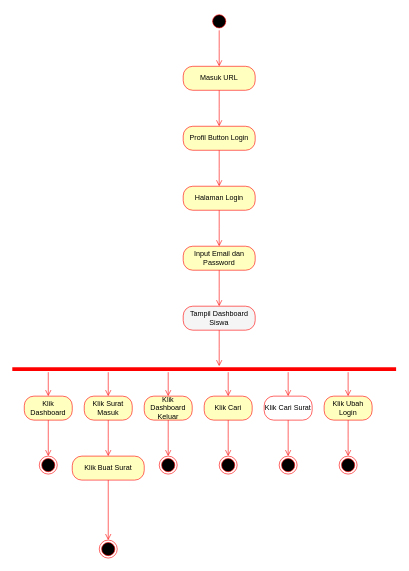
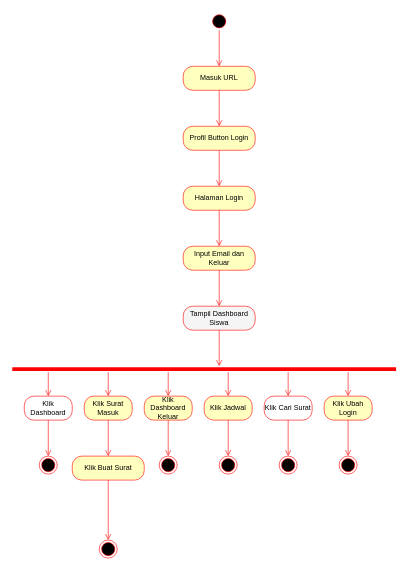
  <mxCell id="0" />
  <mxCell id="1" parent="0" />
  <mxCell id="2" value="" style="ellipse;html=1;shape=startState;fillColor=#000000;strokeColor=#ff0000;" vertex="1" parent="1"><mxGeometry x="350" y="20" width="30" height="30" as="geometry" /></mxCell>
  <mxCell id="3" value="" style="edgeStyle=orthogonalEdgeStyle;html=1;verticalAlign=bottom;endArrow=open;endSize=8;strokeColor=#ff0000;rounded=0;" edge="1" parent="1" source="2"><mxGeometry relative="1" as="geometry"><mxPoint x="365" y="110" as="targetPoint" /></mxGeometry></mxCell>
  <mxCell id="4" value="Masuk URL" style="rounded=1;whiteSpace=wrap;html=1;arcSize=40;fontColor=#000000;fillColor=#ffffc0;strokeColor=#ff0000;" vertex="1" parent="1"><mxGeometry x="305" y="110" width="120" height="40" as="geometry" /></mxCell>
  <mxCell id="5" value="" style="edgeStyle=orthogonalEdgeStyle;html=1;verticalAlign=bottom;endArrow=open;endSize=8;strokeColor=#ff0000;rounded=0;" edge="1" parent="1" source="4"><mxGeometry relative="1" as="geometry"><mxPoint x="365" y="210" as="targetPoint" /></mxGeometry></mxCell>
  <mxCell id="6" value="Profil Button Login" style="rounded=1;whiteSpace=wrap;html=1;arcSize=40;fontColor=#000000;fillColor=#ffffc0;strokeColor=#ff0000;" vertex="1" parent="1"><mxGeometry x="305" y="210" width="120" height="40" as="geometry" /></mxCell>
  <mxCell id="7" value="" style="edgeStyle=orthogonalEdgeStyle;html=1;verticalAlign=bottom;endArrow=open;endSize=8;strokeColor=#ff0000;rounded=0;" edge="1" parent="1" source="6"><mxGeometry relative="1" as="geometry"><mxPoint x="365" y="310" as="targetPoint" /></mxGeometry></mxCell>
  <mxCell id="8" value="Halaman Login" style="rounded=1;whiteSpace=wrap;html=1;arcSize=40;fontColor=#000000;fillColor=#ffffc0;strokeColor=#ff0000;" vertex="1" parent="1"><mxGeometry x="305" y="310" width="120" height="40" as="geometry" /></mxCell>
  <mxCell id="9" value="" style="edgeStyle=orthogonalEdgeStyle;html=1;verticalAlign=bottom;endArrow=open;endSize=8;strokeColor=#ff0000;rounded=0;" edge="1" parent="1" source="8"><mxGeometry relative="1" as="geometry"><mxPoint x="365" y="410" as="targetPoint" /></mxGeometry></mxCell>
- <mxCell id="10" value="Input Email dan Password" style="rounded=1;whiteSpace=wrap;html=1;arcSize=40;fontColor=#000000;fillColor=#ffffc0;strokeColor=#ff0000;" vertex="1" parent="1"><mxGeometry x="305" y="410" width="120" height="40" as="geometry" /></mxCell>
+ <mxCell id="10" value="Input Email dan Keluar" style="rounded=1;whiteSpace=wrap;html=1;arcSize=40;fontColor=#000000;fillColor=#ffffc0;strokeColor=#ff0000;" vertex="1" parent="1"><mxGeometry x="305" y="410" width="120" height="40" as="geometry" /></mxCell>
  <mxCell id="11" value="" style="edgeStyle=orthogonalEdgeStyle;html=1;verticalAlign=bottom;endArrow=open;endSize=8;strokeColor=#ff0000;rounded=0;" edge="1" parent="1" source="10"><mxGeometry relative="1" as="geometry"><mxPoint x="365" y="510" as="targetPoint" /></mxGeometry></mxCell>
  <mxCell id="12" value="Tampil Dashboard Siswa" style="rounded=1;whiteSpace=wrap;html=1;arcSize=40;fontColor=#000000;fillColor=#f5f5f5;strokeColor=#ff0000;" vertex="1" parent="1"><mxGeometry x="305" y="510" width="120" height="40" as="geometry" /></mxCell>
  <mxCell id="13" value="" style="edgeStyle=orthogonalEdgeStyle;html=1;verticalAlign=bottom;endArrow=open;endSize=8;strokeColor=#ff0000;rounded=0;" edge="1" parent="1" source="12"><mxGeometry relative="1" as="geometry"><mxPoint x="365" y="610" as="targetPoint" /></mxGeometry></mxCell>
  <mxCell id="14" value="" style="shape=line;html=1;strokeWidth=6;strokeColor=#ff0000;" vertex="1" parent="1"><mxGeometry x="20" y="610" width="640" height="10" as="geometry" /></mxCell>
  <mxCell id="15" value="" style="edgeStyle=orthogonalEdgeStyle;html=1;verticalAlign=bottom;endArrow=open;endSize=8;strokeColor=#ff0000;rounded=0;" edge="1" parent="1"><mxGeometry relative="1" as="geometry"><mxPoint x="80" y="660" as="targetPoint" /><mxPoint x="80" y="620" as="sourcePoint" /></mxGeometry></mxCell>
- <mxCell id="16" value="Klik Dashboard" style="rounded=1;whiteSpace=wrap;html=1;arcSize=40;fontColor=#000000;fillColor=#ffffc0;strokeColor=#ff0000;" vertex="1" parent="1"><mxGeometry x="40" y="660" width="80" height="40" as="geometry" /></mxCell>
+ <mxCell id="16" value="Klik Dashboard" style="rounded=1;whiteSpace=wrap;html=1;arcSize=40;fontColor=#000000;fillColor=#ffffff;strokeColor=#ff0000;" vertex="1" parent="1"><mxGeometry x="40" y="660" width="80" height="40" as="geometry" /></mxCell>
  <mxCell id="17" value="" style="edgeStyle=orthogonalEdgeStyle;html=1;verticalAlign=bottom;endArrow=open;endSize=8;strokeColor=#ff0000;rounded=0;" edge="1" parent="1" source="16"><mxGeometry relative="1" as="geometry"><mxPoint x="80" y="760" as="targetPoint" /></mxGeometry></mxCell>
  <mxCell id="18" value="" style="edgeStyle=orthogonalEdgeStyle;html=1;verticalAlign=bottom;endArrow=open;endSize=8;strokeColor=#ff0000;rounded=0;" edge="1" parent="1"><mxGeometry relative="1" as="geometry"><mxPoint x="180" y="660" as="targetPoint" /><mxPoint x="180" y="620" as="sourcePoint" /></mxGeometry></mxCell>
  <mxCell id="19" value="Klik Surat Masuk" style="rounded=1;whiteSpace=wrap;html=1;arcSize=40;fontColor=#000000;fillColor=#ffffc0;strokeColor=#ff0000;" vertex="1" parent="1"><mxGeometry x="140" y="660" width="80" height="40" as="geometry" /></mxCell>
  <mxCell id="20" value="" style="edgeStyle=orthogonalEdgeStyle;html=1;verticalAlign=bottom;endArrow=open;endSize=8;strokeColor=#ff0000;rounded=0;" edge="1" parent="1" source="19"><mxGeometry relative="1" as="geometry"><mxPoint x="180" y="760" as="targetPoint" /></mxGeometry></mxCell>
  <mxCell id="21" value="" style="edgeStyle=orthogonalEdgeStyle;html=1;verticalAlign=bottom;endArrow=open;endSize=8;strokeColor=#ff0000;rounded=0;" edge="1" parent="1"><mxGeometry relative="1" as="geometry"><mxPoint x="280" y="660" as="targetPoint" /><mxPoint x="280" y="620" as="sourcePoint" /></mxGeometry></mxCell>
  <mxCell id="22" value="Klik Dashboard Keluar" style="rounded=1;whiteSpace=wrap;html=1;arcSize=40;fontColor=#000000;fillColor=#ffffc0;strokeColor=#ff0000;" vertex="1" parent="1"><mxGeometry x="240" y="660" width="80" height="40" as="geometry" /></mxCell>
  <mxCell id="23" value="" style="edgeStyle=orthogonalEdgeStyle;html=1;verticalAlign=bottom;endArrow=open;endSize=8;strokeColor=#ff0000;rounded=0;" edge="1" parent="1" source="22"><mxGeometry relative="1" as="geometry"><mxPoint x="280" y="760" as="targetPoint" /></mxGeometry></mxCell>
  <mxCell id="24" value="" style="edgeStyle=orthogonalEdgeStyle;html=1;verticalAlign=bottom;endArrow=open;endSize=8;strokeColor=#ff0000;rounded=0;" edge="1" parent="1"><mxGeometry relative="1" as="geometry"><mxPoint x="380" y="660" as="targetPoint" /><mxPoint x="380" y="620" as="sourcePoint" /></mxGeometry></mxCell>
- <mxCell id="25" value="Klik Cari" style="rounded=1;whiteSpace=wrap;html=1;arcSize=40;fontColor=#000000;fillColor=#ffffc0;strokeColor=#ff0000;" vertex="1" parent="1"><mxGeometry x="340" y="660" width="80" height="40" as="geometry" /></mxCell>
+ <mxCell id="25" value="Klik Jadwal" style="rounded=1;whiteSpace=wrap;html=1;arcSize=40;fontColor=#000000;fillColor=#ffffc0;strokeColor=#ff0000;" vertex="1" parent="1"><mxGeometry x="340" y="660" width="80" height="40" as="geometry" /></mxCell>
  <mxCell id="26" value="" style="edgeStyle=orthogonalEdgeStyle;html=1;verticalAlign=bottom;endArrow=open;endSize=8;strokeColor=#ff0000;rounded=0;" edge="1" parent="1" source="25"><mxGeometry relative="1" as="geometry"><mxPoint x="380" y="760" as="targetPoint" /></mxGeometry></mxCell>
  <mxCell id="27" value="" style="edgeStyle=orthogonalEdgeStyle;html=1;verticalAlign=bottom;endArrow=open;endSize=8;strokeColor=#ff0000;rounded=0;" edge="1" parent="1"><mxGeometry relative="1" as="geometry"><mxPoint x="480" y="660" as="targetPoint" /><mxPoint x="480" y="620" as="sourcePoint" /></mxGeometry></mxCell>
  <mxCell id="28" value="Klik Cari Surat" style="rounded=1;whiteSpace=wrap;html=1;arcSize=40;fontColor=#000000;fillColor=#ffffff;strokeColor=#ff0000;" vertex="1" parent="1"><mxGeometry x="440" y="660" width="80" height="40" as="geometry" /></mxCell>
  <mxCell id="29" value="" style="edgeStyle=orthogonalEdgeStyle;html=1;verticalAlign=bottom;endArrow=open;endSize=8;strokeColor=#ff0000;rounded=0;" edge="1" parent="1" source="28"><mxGeometry relative="1" as="geometry"><mxPoint x="480" y="760" as="targetPoint" /></mxGeometry></mxCell>
  <mxCell id="30" value="" style="edgeStyle=orthogonalEdgeStyle;html=1;verticalAlign=bottom;endArrow=open;endSize=8;strokeColor=#ff0000;rounded=0;" edge="1" parent="1"><mxGeometry relative="1" as="geometry"><mxPoint x="580" y="660" as="targetPoint" /><mxPoint x="580" y="620" as="sourcePoint" /></mxGeometry></mxCell>
  <mxCell id="31" value="Klik Ubah Login" style="rounded=1;whiteSpace=wrap;html=1;arcSize=40;fontColor=#000000;fillColor=#ffffc0;strokeColor=#ff0000;" vertex="1" parent="1"><mxGeometry x="540" y="660" width="80" height="40" as="geometry" /></mxCell>
  <mxCell id="32" value="" style="edgeStyle=orthogonalEdgeStyle;html=1;verticalAlign=bottom;endArrow=open;endSize=8;strokeColor=#ff0000;rounded=0;" edge="1" parent="1" source="31"><mxGeometry relative="1" as="geometry"><mxPoint x="580" y="760" as="targetPoint" /></mxGeometry></mxCell>
  <mxCell id="33" value="" style="ellipse;html=1;shape=endState;fillColor=#000000;strokeColor=#ff0000;" vertex="1" parent="1"><mxGeometry x="65" y="760" width="30" height="30" as="geometry" /></mxCell>
  <mxCell id="34" value="" style="ellipse;html=1;shape=endState;fillColor=#000000;strokeColor=#ff0000;" vertex="1" parent="1"><mxGeometry x="165" y="900" width="30" height="30" as="geometry" /></mxCell>
  <mxCell id="35" value="" style="ellipse;html=1;shape=endState;fillColor=#000000;strokeColor=#ff0000;" vertex="1" parent="1"><mxGeometry x="265" y="760" width="30" height="30" as="geometry" /></mxCell>
  <mxCell id="36" value="" style="ellipse;html=1;shape=endState;fillColor=#000000;strokeColor=#ff0000;" vertex="1" parent="1"><mxGeometry x="365" y="760" width="30" height="30" as="geometry" /></mxCell>
  <mxCell id="37" value="" style="ellipse;html=1;shape=endState;fillColor=#000000;strokeColor=#ff0000;" vertex="1" parent="1"><mxGeometry x="465" y="760" width="30" height="30" as="geometry" /></mxCell>
  <mxCell id="38" value="" style="ellipse;html=1;shape=endState;fillColor=#000000;strokeColor=#ff0000;" vertex="1" parent="1"><mxGeometry x="565" y="760" width="30" height="30" as="geometry" /></mxCell>
  <mxCell id="39" value="Klik Buat Surat" style="rounded=1;whiteSpace=wrap;html=1;arcSize=40;fontColor=#000000;fillColor=#ffffc0;strokeColor=#ff0000;" vertex="1" parent="1"><mxGeometry x="120" y="760" width="120" height="40" as="geometry" /></mxCell>
  <mxCell id="40" value="" style="edgeStyle=orthogonalEdgeStyle;html=1;verticalAlign=bottom;endArrow=open;endSize=8;strokeColor=#ff0000;rounded=0;entryX=0.5;entryY=0;entryDx=0;entryDy=0;" edge="1" parent="1" source="39" target="34"><mxGeometry relative="1" as="geometry"><mxPoint x="380" y="790" as="targetPoint" /></mxGeometry></mxCell>
